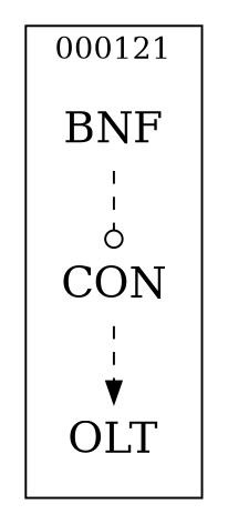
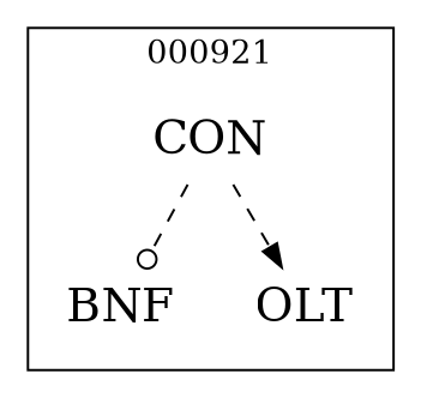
  strict digraph {
    node [fontsize=20 shape=plaintext]
    edge [style=dashed]
    n1 [label=CON]
    n2 [label=BNF]
    n3 [label=OLT]
    subgraph cluster_1 {
-     label=000121
+     label=000921
      labeldoc=t
      n1
      n2
      n3
    }
-   n2 -> n1 [arrowhead=odot]
+   n1 -> n2 [arrowhead=odot]
    n1 -> n3 [arrowhead=normal]
  }
